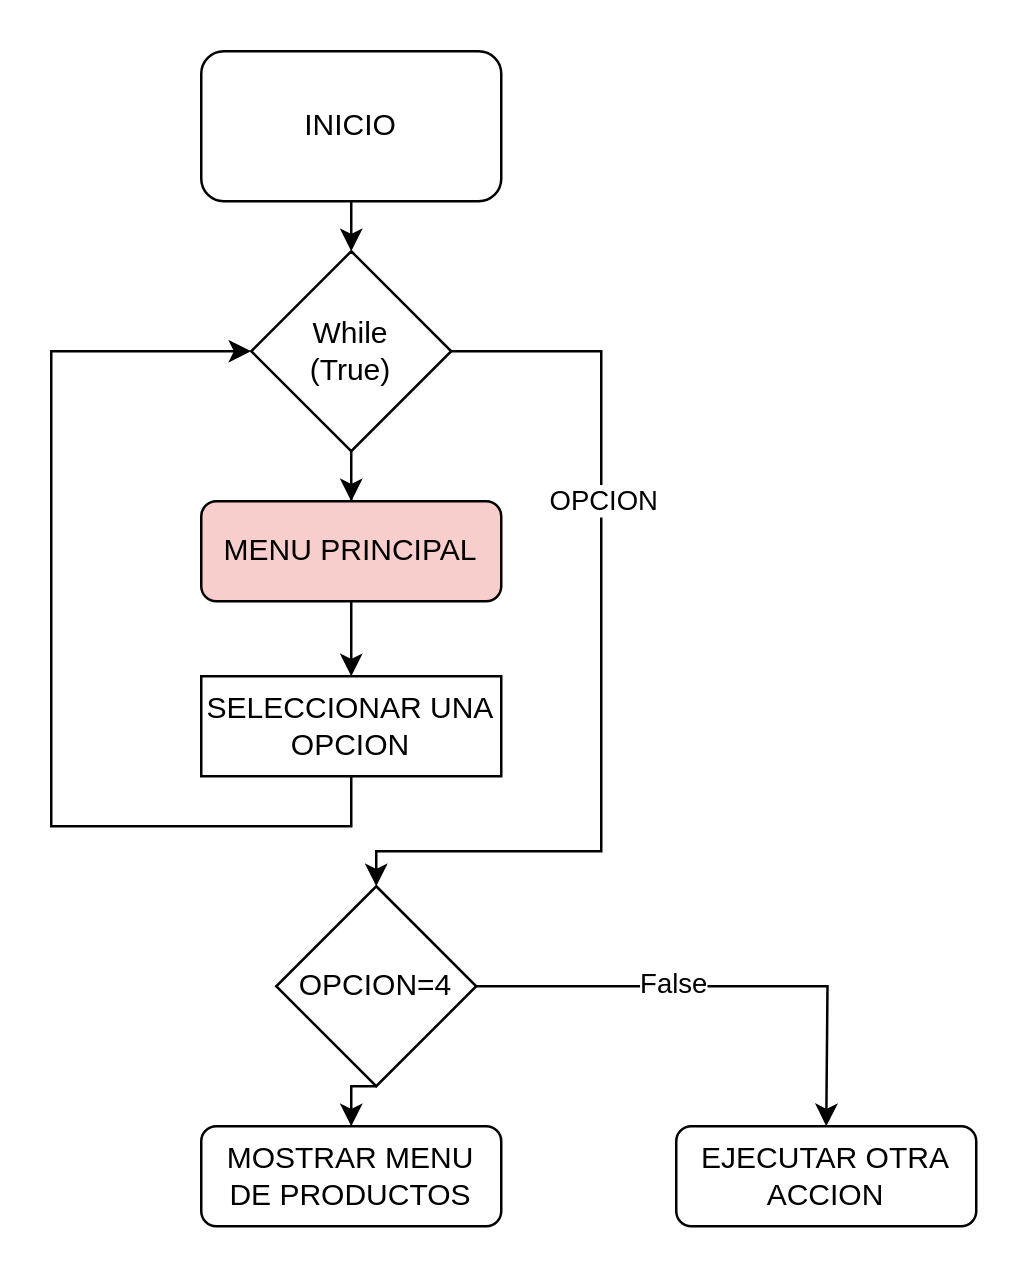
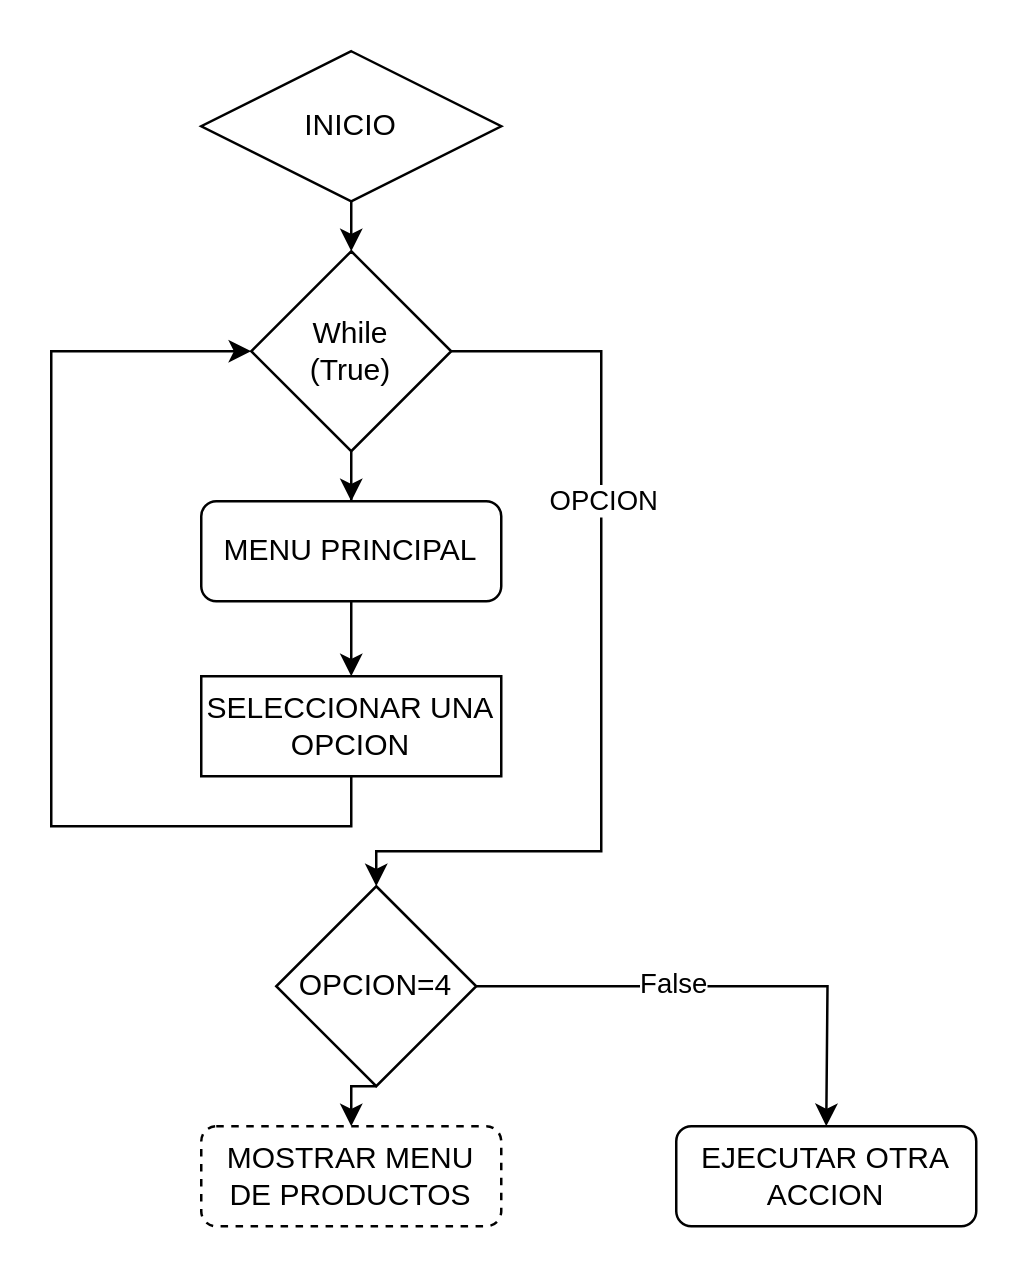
  <mxCell id="0" />
  <mxCell id="1" parent="0" />
  <mxCell id="2" style="edgeStyle=orthogonalEdgeStyle;rounded=0;orthogonalLoop=1;jettySize=auto;html=1;exitX=0.5;exitY=1;exitDx=0;exitDy=0;" parent="1" source="3" edge="1"><mxGeometry relative="1" as="geometry"><mxPoint x="140" y="100" as="targetPoint" /></mxGeometry></mxCell>
- <mxCell id="3" value="INICIO" style="rounded=1;whiteSpace=wrap;html=1;" parent="1" vertex="1"><mxGeometry x="80" y="20" width="120" height="60" as="geometry" /></mxCell>
+ <mxCell id="3" value="INICIO" style="rhombus;whiteSpace=wrap;html=1;" parent="1" vertex="1"><mxGeometry x="80" y="20" width="120" height="60" as="geometry" /></mxCell>
  <mxCell id="4" style="edgeStyle=orthogonalEdgeStyle;rounded=0;orthogonalLoop=1;jettySize=auto;html=1;exitX=0.5;exitY=1;exitDx=0;exitDy=0;" parent="1" source="12" edge="1"><mxGeometry relative="1" as="geometry"><mxPoint x="140" y="230" as="targetPoint" /></mxGeometry></mxCell>
  <mxCell id="5" style="edgeStyle=orthogonalEdgeStyle;rounded=0;orthogonalLoop=1;jettySize=auto;html=1;exitX=1;exitY=0.5;exitDx=0;exitDy=0;entryX=0.5;entryY=0;entryDx=0;entryDy=0;" parent="1" source="7" target="16" edge="1"><mxGeometry relative="1" as="geometry"><mxPoint x="280" y="380" as="targetPoint" /><Array as="points"><mxPoint x="240" y="140" /><mxPoint x="240" y="340" /></Array></mxGeometry></mxCell>
  <mxCell id="6" value="OPCION" style="edgeLabel;html=1;align=center;verticalAlign=middle;resizable=0;points=[];" vertex="1" connectable="0" parent="5"><mxGeometry x="-0.345" relative="1" as="geometry"><mxPoint as="offset" /></mxGeometry></mxCell>
  <mxCell id="7" value="While&lt;br&gt;&lt;div&gt;(True)&lt;/div&gt;" style="rhombus;whiteSpace=wrap;html=1;" parent="1" vertex="1"><mxGeometry x="100" y="100" width="80" height="80" as="geometry" /></mxCell>
  <mxCell id="8" style="edgeStyle=orthogonalEdgeStyle;rounded=0;orthogonalLoop=1;jettySize=auto;html=1;exitX=0.5;exitY=1;exitDx=0;exitDy=0;entryX=0;entryY=0.5;entryDx=0;entryDy=0;" parent="1" source="9" target="7" edge="1"><mxGeometry relative="1" as="geometry"><Array as="points"><mxPoint x="140" y="330" /><mxPoint x="20" y="330" /><mxPoint x="20" y="140" /></Array></mxGeometry></mxCell>
  <mxCell id="9" value="SELECCIONAR UNA OPCION" style="whiteSpace=wrap;html=1;rounded=0;" parent="1" vertex="1"><mxGeometry x="80" y="270" width="120" height="40" as="geometry" /></mxCell>
  <mxCell id="10" value="" style="edgeStyle=orthogonalEdgeStyle;rounded=0;orthogonalLoop=1;jettySize=auto;html=1;exitX=0.5;exitY=1;exitDx=0;exitDy=0;" parent="1" source="7" target="12" edge="1"><mxGeometry relative="1" as="geometry"><mxPoint x="140" y="230" as="targetPoint" /><mxPoint x="140" y="180" as="sourcePoint" /></mxGeometry></mxCell>
  <mxCell id="11" style="edgeStyle=orthogonalEdgeStyle;rounded=0;orthogonalLoop=1;jettySize=auto;html=1;exitX=0.5;exitY=1;exitDx=0;exitDy=0;entryX=0.5;entryY=0;entryDx=0;entryDy=0;" parent="1" source="12" target="9" edge="1"><mxGeometry relative="1" as="geometry" /></mxCell>
- <mxCell id="12" value="MENU PRINCIPAL" style="rounded=1;whiteSpace=wrap;html=1;fillColor=#f8cecc;" parent="1" vertex="1"><mxGeometry x="80" y="200" width="120" height="40" as="geometry" /></mxCell>
+ <mxCell id="12" value="MENU PRINCIPAL" style="rounded=1;whiteSpace=wrap;html=1;" parent="1" vertex="1"><mxGeometry x="80" y="200" width="120" height="40" as="geometry" /></mxCell>
  <mxCell id="13" style="edgeStyle=orthogonalEdgeStyle;rounded=0;orthogonalLoop=1;jettySize=auto;html=1;exitX=0.5;exitY=1;exitDx=0;exitDy=0;entryX=0.5;entryY=0;entryDx=0;entryDy=0;" parent="1" source="16" target="17" edge="1"><mxGeometry relative="1" as="geometry" /></mxCell>
  <mxCell id="14" style="edgeStyle=orthogonalEdgeStyle;rounded=0;orthogonalLoop=1;jettySize=auto;html=1;exitX=1;exitY=0.5;exitDx=0;exitDy=0;" parent="1" source="16" edge="1"><mxGeometry relative="1" as="geometry"><mxPoint x="330" y="450" as="targetPoint" /></mxGeometry></mxCell>
  <mxCell id="15" value="False" style="edgeLabel;html=1;align=center;verticalAlign=middle;resizable=0;points=[];" parent="14" vertex="1" connectable="0"><mxGeometry x="-0.206" y="2" relative="1" as="geometry"><mxPoint as="offset" /></mxGeometry></mxCell>
  <mxCell id="16" value="OPCION=4" style="rhombus;whiteSpace=wrap;html=1;" parent="1" vertex="1"><mxGeometry x="110" y="354" width="80" height="80" as="geometry" /></mxCell>
- <mxCell id="17" value="MOSTRAR MENU DE PRODUCTOS" style="rounded=1;whiteSpace=wrap;html=1;" parent="1" vertex="1"><mxGeometry x="80" y="450" width="120" height="40" as="geometry" /></mxCell>
+ <mxCell id="17" value="MOSTRAR MENU DE PRODUCTOS" style="rounded=1;whiteSpace=wrap;html=1;dashed=1;" parent="1" vertex="1"><mxGeometry x="80" y="450" width="120" height="40" as="geometry" /></mxCell>
  <mxCell id="18" value="EJECUTAR OTRA ACCION" style="rounded=1;whiteSpace=wrap;html=1;" parent="1" vertex="1"><mxGeometry x="270" y="450" width="120" height="40" as="geometry" /></mxCell>
